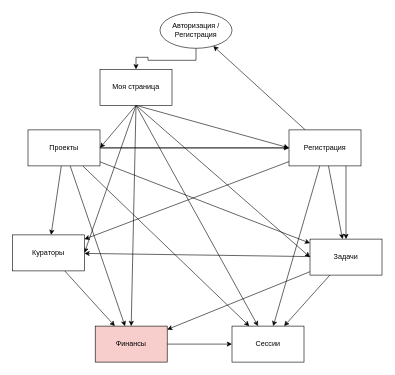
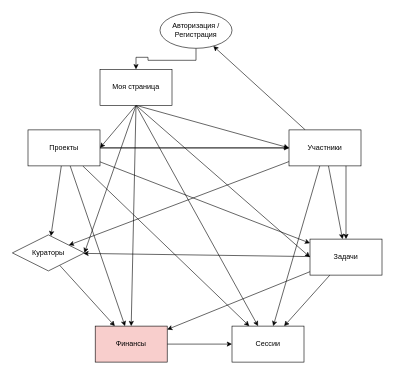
  <mxCell id="0" />
  <mxCell id="1" parent="0" />
  <mxCell id="2" style="edgeStyle=orthogonalEdgeStyle;rounded=0;orthogonalLoop=1;jettySize=auto;html=1;entryX=0.5;entryY=0;entryDx=0;entryDy=0;" edge="1" parent="1" source="3" target="10"><mxGeometry relative="1" as="geometry" /></mxCell>
  <mxCell id="3" value="Авторизация / Регистрация" style="ellipse;whiteSpace=wrap;html=1;" vertex="1" parent="1"><mxGeometry x="266" y="20" width="120" height="60" as="geometry" /></mxCell>
  <mxCell id="4" style="rounded=0;orthogonalLoop=1;jettySize=auto;html=1;entryX=1;entryY=0.5;entryDx=0;entryDy=0;exitX=0.5;exitY=1;exitDx=0;exitDy=0;" edge="1" parent="1" source="10" target="17"><mxGeometry relative="1" as="geometry" /></mxCell>
  <mxCell id="5" style="rounded=0;orthogonalLoop=1;jettySize=auto;html=1;exitX=0.5;exitY=1;exitDx=0;exitDy=0;entryX=0;entryY=0.5;entryDx=0;entryDy=0;" edge="1" parent="1" source="10" target="31"><mxGeometry relative="1" as="geometry" /></mxCell>
  <mxCell id="6" style="rounded=0;orthogonalLoop=1;jettySize=auto;html=1;entryX=1;entryY=0.5;entryDx=0;entryDy=0;exitX=0.5;exitY=1;exitDx=0;exitDy=0;" edge="1" parent="1" source="10" target="19"><mxGeometry relative="1" as="geometry" /></mxCell>
  <mxCell id="7" style="rounded=0;orthogonalLoop=1;jettySize=auto;html=1;entryX=0.5;entryY=0;entryDx=0;entryDy=0;exitX=0.5;exitY=1;exitDx=0;exitDy=0;" edge="1" parent="1" source="10" target="21"><mxGeometry relative="1" as="geometry" /></mxCell>
  <mxCell id="8" style="rounded=0;orthogonalLoop=1;jettySize=auto;html=1;exitX=0.5;exitY=1;exitDx=0;exitDy=0;" edge="1" parent="1" source="10" target="26"><mxGeometry relative="1" as="geometry" /></mxCell>
  <mxCell id="9" style="rounded=0;orthogonalLoop=1;jettySize=auto;html=1;entryX=0;entryY=0.5;entryDx=0;entryDy=0;exitX=0.5;exitY=1;exitDx=0;exitDy=0;" edge="1" parent="1" source="10" target="25"><mxGeometry relative="1" as="geometry" /></mxCell>
  <mxCell id="10" value="Моя страница" style="rounded=0;whiteSpace=wrap;html=1;" vertex="1" parent="1"><mxGeometry x="166" y="115" width="120" height="60" as="geometry" /></mxCell>
  <mxCell id="11" style="edgeStyle=orthogonalEdgeStyle;rounded=0;orthogonalLoop=1;jettySize=auto;html=1;" edge="1" parent="1" source="17" target="31"><mxGeometry relative="1" as="geometry" /></mxCell>
  <mxCell id="12" style="edgeStyle=orthogonalEdgeStyle;rounded=0;orthogonalLoop=1;jettySize=auto;html=1;" edge="1" parent="1" source="17" target="25"><mxGeometry relative="1" as="geometry" /></mxCell>
  <mxCell id="13" style="rounded=0;orthogonalLoop=1;jettySize=auto;html=1;" edge="1" parent="1" source="17" target="26"><mxGeometry relative="1" as="geometry" /></mxCell>
  <mxCell id="14" style="rounded=0;orthogonalLoop=1;jettySize=auto;html=1;" edge="1" parent="1" source="17" target="21"><mxGeometry relative="1" as="geometry" /></mxCell>
  <mxCell id="15" style="rounded=0;orthogonalLoop=1;jettySize=auto;html=1;" edge="1" parent="1" source="17" target="19"><mxGeometry relative="1" as="geometry" /></mxCell>
  <mxCell id="16" style="rounded=0;orthogonalLoop=1;jettySize=auto;html=1;" edge="1" parent="1" source="17" target="25"><mxGeometry relative="1" as="geometry" /></mxCell>
  <mxCell id="17" value="Проекты" style="rounded=0;whiteSpace=wrap;html=1;" vertex="1" parent="1"><mxGeometry x="46" y="216" width="120" height="60" as="geometry" /></mxCell>
  <mxCell id="18" style="rounded=0;orthogonalLoop=1;jettySize=auto;html=1;" edge="1" parent="1" source="19" target="21"><mxGeometry relative="1" as="geometry" /></mxCell>
- <mxCell id="19" value="Кураторы" style="rounded=0;whiteSpace=wrap;html=1;" vertex="1" parent="1"><mxGeometry x="20" y="391" width="120" height="60" as="geometry" /></mxCell>
+ <mxCell id="19" value="Кураторы" style="rhombus;whiteSpace=wrap;html=1;" vertex="1" parent="1"><mxGeometry x="20" y="391" width="120" height="60" as="geometry" /></mxCell>
  <mxCell id="20" style="rounded=0;orthogonalLoop=1;jettySize=auto;html=1;" edge="1" parent="1" source="21" target="26"><mxGeometry relative="1" as="geometry" /></mxCell>
  <mxCell id="21" value="Финансы" style="rounded=0;whiteSpace=wrap;html=1;fillColor=#f8cecc;" vertex="1" parent="1"><mxGeometry x="158" y="543" width="120" height="60" as="geometry" /></mxCell>
  <mxCell id="22" style="rounded=0;orthogonalLoop=1;jettySize=auto;html=1;" edge="1" parent="1" source="25" target="26"><mxGeometry relative="1" as="geometry" /></mxCell>
  <mxCell id="23" style="rounded=0;orthogonalLoop=1;jettySize=auto;html=1;" edge="1" parent="1" source="25" target="21"><mxGeometry relative="1" as="geometry" /></mxCell>
  <mxCell id="24" style="rounded=0;orthogonalLoop=1;jettySize=auto;html=1;" edge="1" parent="1" source="25" target="19"><mxGeometry relative="1" as="geometry" /></mxCell>
  <mxCell id="25" value="Задачи" style="rounded=0;whiteSpace=wrap;html=1;" vertex="1" parent="1"><mxGeometry x="516" y="398" width="120" height="60" as="geometry" /></mxCell>
  <mxCell id="26" value="Сессии" style="rounded=0;whiteSpace=wrap;html=1;" vertex="1" parent="1"><mxGeometry x="386" y="543" width="120" height="60" as="geometry" /></mxCell>
  <mxCell id="27" style="rounded=0;orthogonalLoop=1;jettySize=auto;html=1;" edge="1" parent="1" source="31" target="19"><mxGeometry relative="1" as="geometry" /></mxCell>
  <mxCell id="28" style="rounded=0;orthogonalLoop=1;jettySize=auto;html=1;" edge="1" parent="1" source="31" target="3"><mxGeometry relative="1" as="geometry" /></mxCell>
  <mxCell id="29" style="rounded=0;orthogonalLoop=1;jettySize=auto;html=1;" edge="1" parent="1" source="31" target="26"><mxGeometry relative="1" as="geometry" /></mxCell>
  <mxCell id="30" style="rounded=0;orthogonalLoop=1;jettySize=auto;html=1;" edge="1" parent="1" source="31" target="25"><mxGeometry relative="1" as="geometry" /></mxCell>
- <mxCell id="31" value="Регистрация" style="rounded=0;whiteSpace=wrap;html=1;" vertex="1" parent="1"><mxGeometry x="481" y="216" width="120" height="60" as="geometry" /></mxCell>
+ <mxCell id="31" value="Участники" style="rounded=0;whiteSpace=wrap;html=1;" vertex="1" parent="1"><mxGeometry x="481" y="216" width="120" height="60" as="geometry" /></mxCell>
